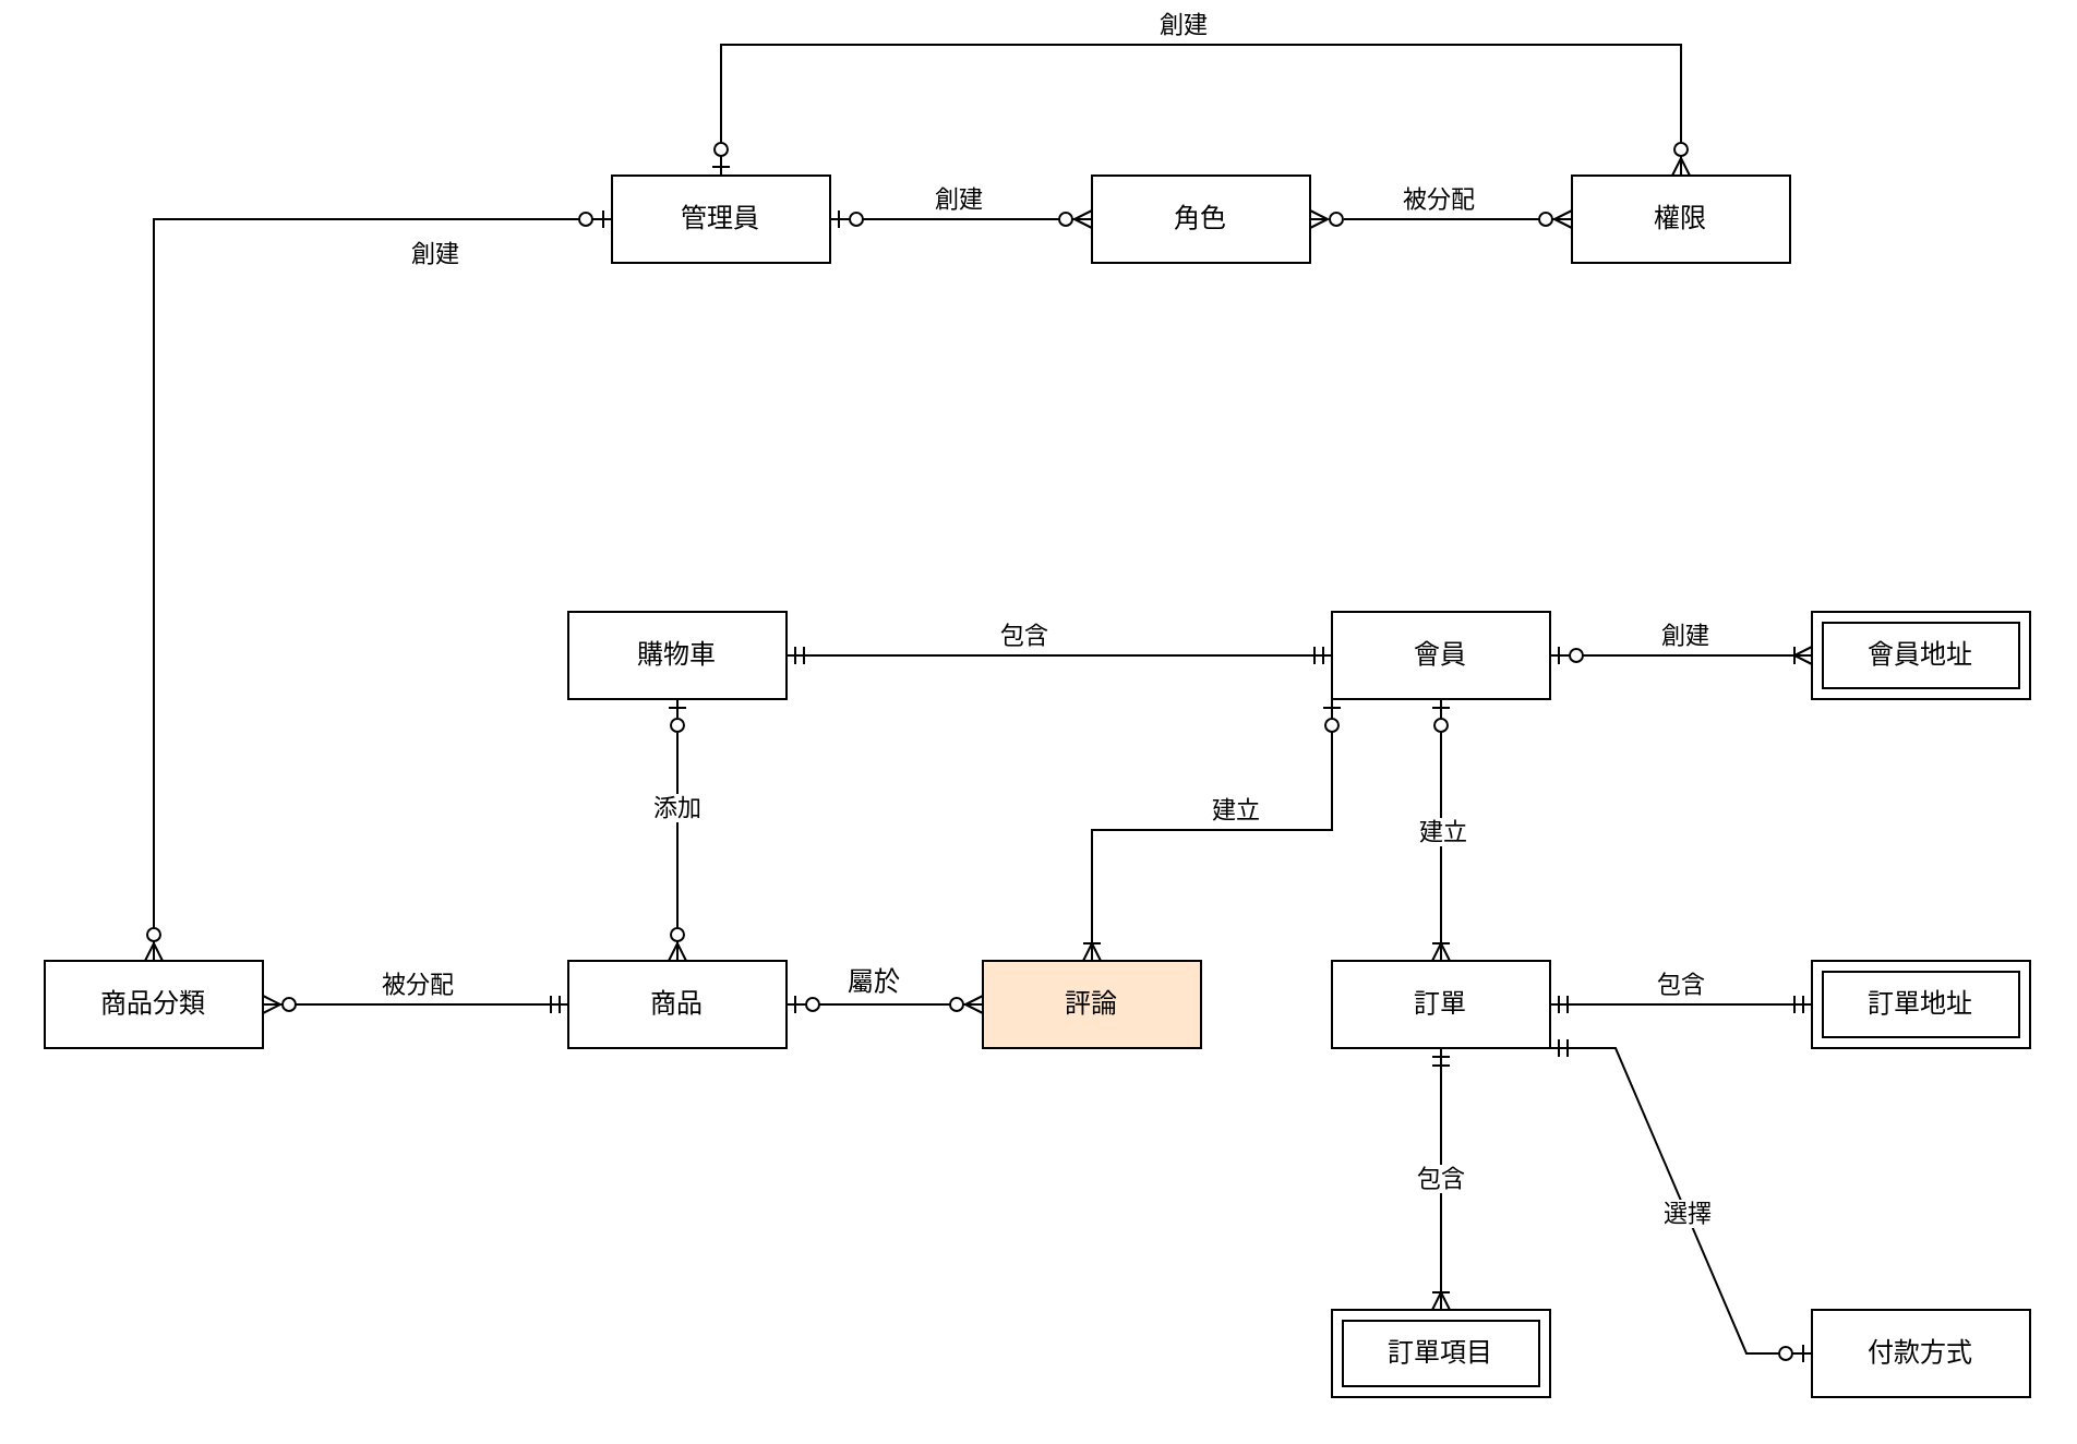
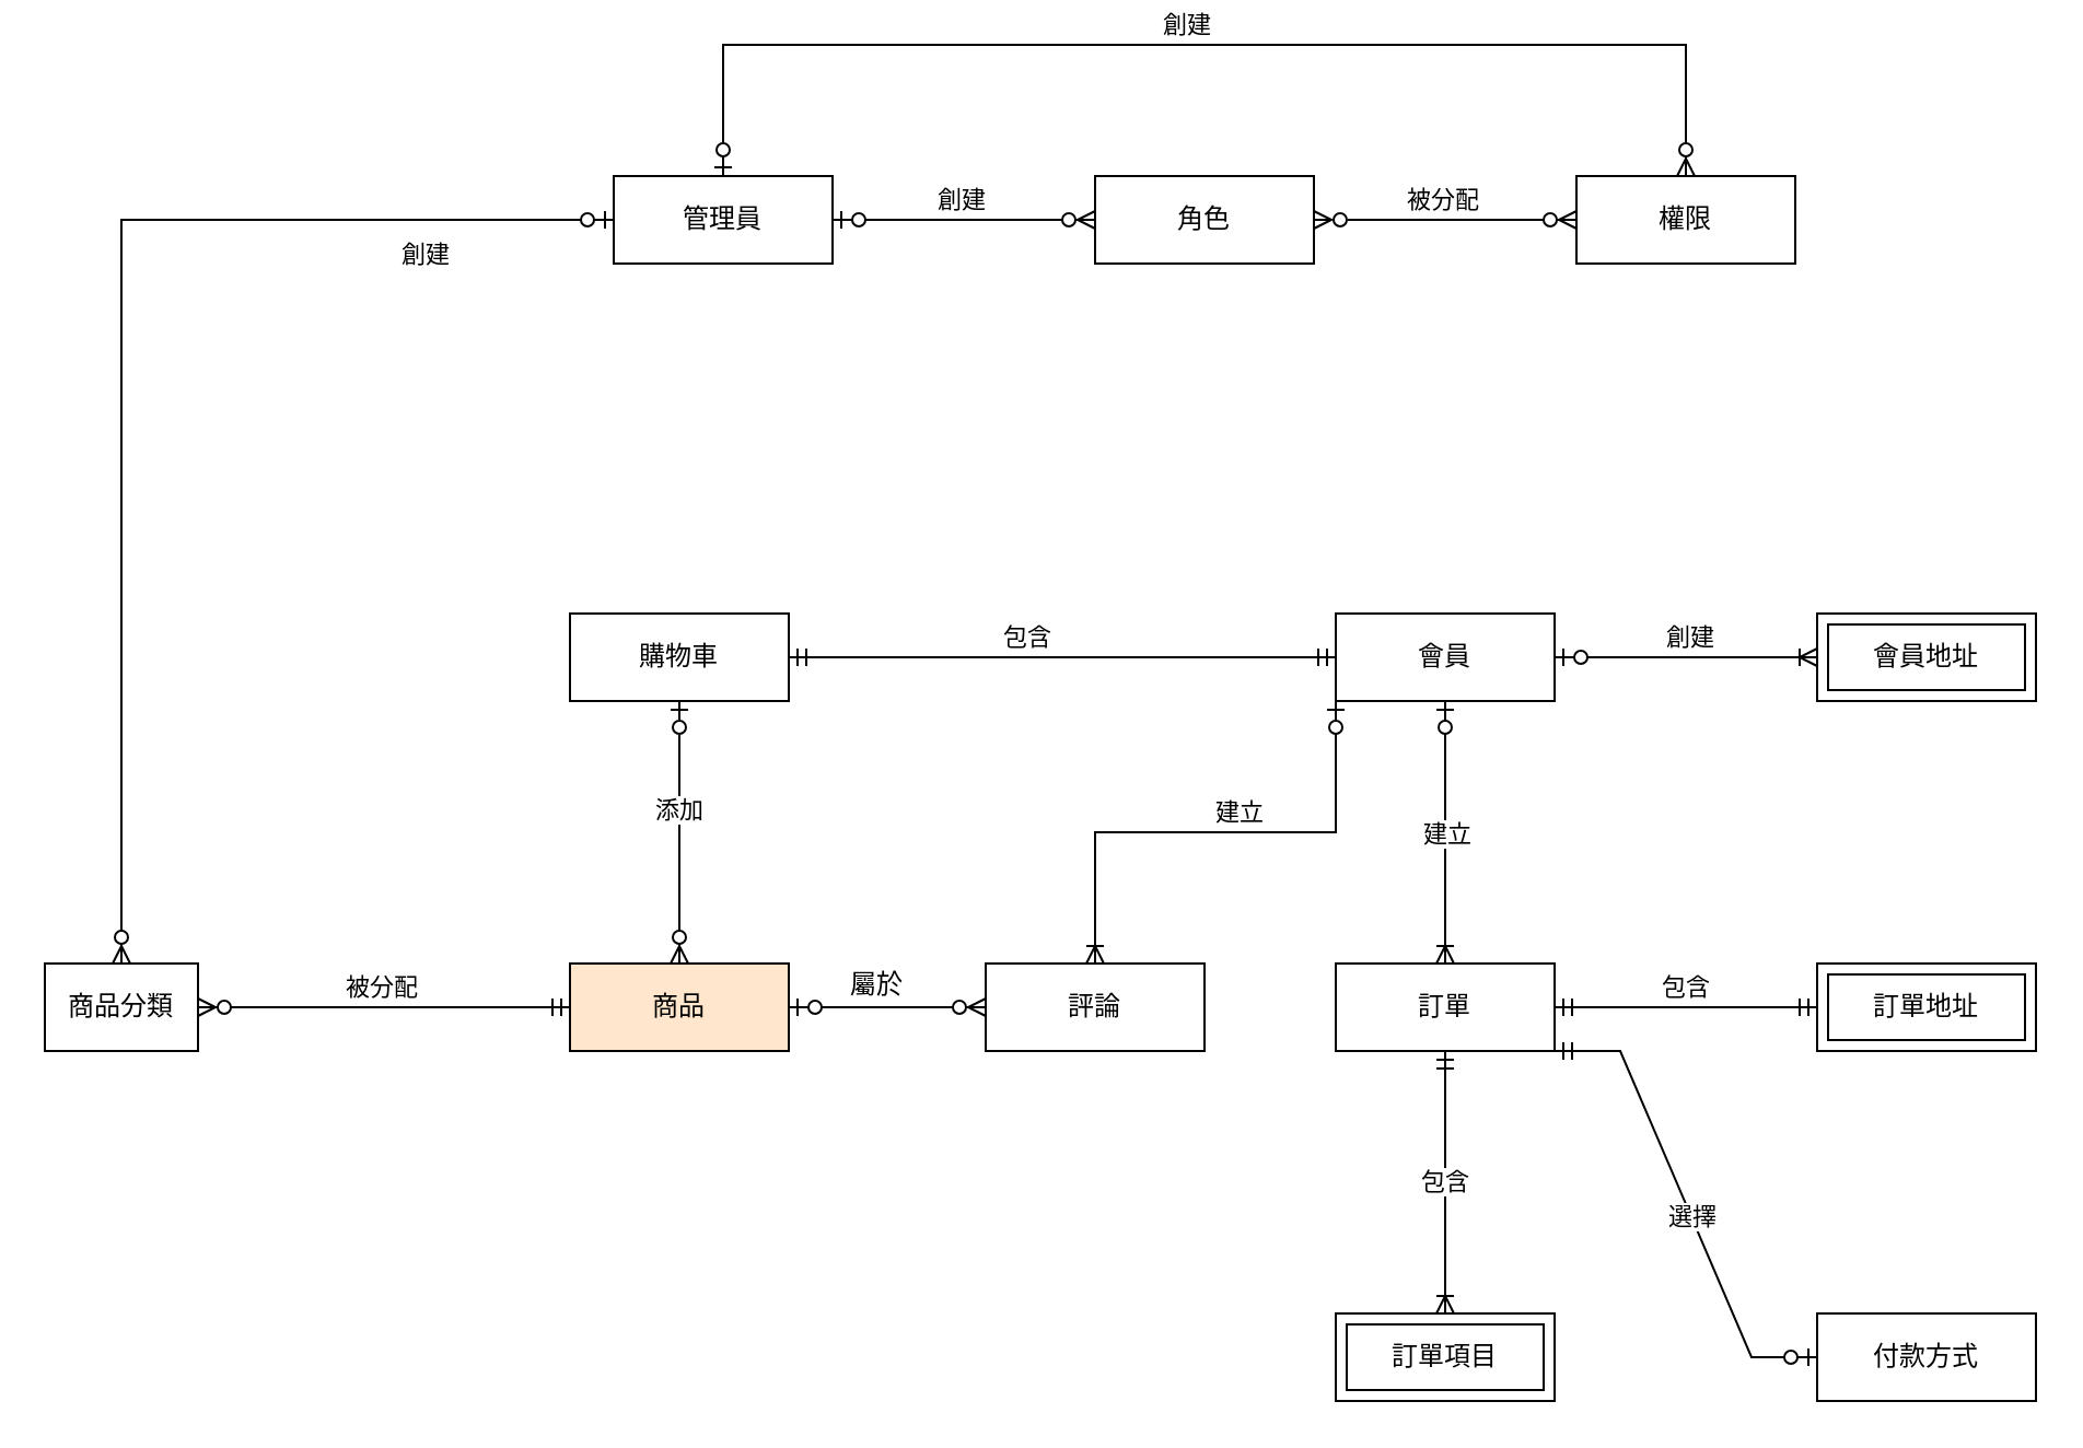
  <mxCell id="0" />
  <mxCell id="1" parent="0" />
  <mxCell id="2" value="會員" style="whiteSpace=wrap;html=1;align=center;" vertex="1" parent="1"><mxGeometry x="610" y="280" width="100" height="40" as="geometry" /></mxCell>
  <mxCell id="3" value="訂單" style="whiteSpace=wrap;html=1;align=center;" vertex="1" parent="1"><mxGeometry x="610" y="440" width="100" height="40" as="geometry" /></mxCell>
  <mxCell id="4" value="" style="edgeStyle=orthogonalEdgeStyle;fontSize=12;html=1;endArrow=ERoneToMany;startArrow=ERzeroToOne;rounded=0;exitX=0.5;exitY=1;exitDx=0;exitDy=0;entryX=0.5;entryY=0;entryDx=0;entryDy=0;" edge="1" parent="1" source="2" target="3"><mxGeometry width="100" height="100" relative="1" as="geometry"><mxPoint x="510" y="460" as="sourcePoint" /><mxPoint x="610" y="360" as="targetPoint" /></mxGeometry></mxCell>
  <mxCell id="5" value="建立" style="edgeLabel;html=1;align=center;verticalAlign=middle;resizable=0;points=[];" vertex="1" connectable="0" parent="4"><mxGeometry x="-0.198" y="1" relative="1" as="geometry"><mxPoint x="-1" y="12" as="offset" /></mxGeometry></mxCell>
  <mxCell id="6" value="" style="edgeStyle=orthogonalEdgeStyle;fontSize=12;html=1;endArrow=ERoneToMany;startArrow=ERzeroToOne;rounded=0;exitX=1;exitY=0.5;exitDx=0;exitDy=0;entryX=0;entryY=0.5;entryDx=0;entryDy=0;" edge="1" parent="1" source="2" target="16"><mxGeometry width="100" height="100" relative="1" as="geometry"><mxPoint x="840" y="410" as="sourcePoint" /><mxPoint x="830" y="300" as="targetPoint" /></mxGeometry></mxCell>
  <mxCell id="7" value="創建" style="edgeLabel;html=1;align=center;verticalAlign=middle;resizable=0;points=[];" vertex="1" connectable="0" parent="6"><mxGeometry x="0.012" y="-1" relative="1" as="geometry"><mxPoint y="-11" as="offset" /></mxGeometry></mxCell>
  <mxCell id="8" value="" style="edgeStyle=orthogonalEdgeStyle;fontSize=12;html=1;endArrow=ERmandOne;startArrow=ERmandOne;rounded=0;exitX=1;exitY=0.5;exitDx=0;exitDy=0;entryX=0;entryY=0.5;entryDx=0;entryDy=0;" edge="1" parent="1" source="3" target="17"><mxGeometry width="100" height="100" relative="1" as="geometry"><mxPoint x="840" y="410" as="sourcePoint" /><mxPoint x="810" y="470" as="targetPoint" /></mxGeometry></mxCell>
  <mxCell id="9" value="包含" style="edgeLabel;html=1;align=center;verticalAlign=middle;resizable=0;points=[];" vertex="1" connectable="0" parent="8"><mxGeometry x="-0.017" y="-1" relative="1" as="geometry"><mxPoint y="-11" as="offset" /></mxGeometry></mxCell>
  <mxCell id="10" value="" style="edgeStyle=orthogonalEdgeStyle;fontSize=12;html=1;endArrow=ERoneToMany;startArrow=ERmandOne;rounded=0;exitX=0.5;exitY=1;exitDx=0;exitDy=0;entryX=0.5;entryY=0;entryDx=0;entryDy=0;" edge="1" parent="1" source="3" target="18"><mxGeometry width="100" height="100" relative="1" as="geometry"><mxPoint x="660" y="580" as="sourcePoint" /><mxPoint x="660" y="600" as="targetPoint" /></mxGeometry></mxCell>
  <mxCell id="11" value="包含" style="edgeLabel;html=1;align=center;verticalAlign=middle;resizable=0;points=[];" vertex="1" connectable="0" parent="10"><mxGeometry x="-0.017" y="-1" relative="1" as="geometry"><mxPoint as="offset" /></mxGeometry></mxCell>
- <mxCell id="12" value="商品" style="whiteSpace=wrap;html=1;align=center;" vertex="1" parent="1"><mxGeometry x="260" y="440" width="100" height="40" as="geometry" /></mxCell>
+ <mxCell id="12" value="商品" style="whiteSpace=wrap;html=1;align=center;fillColor=#ffe6cc;" vertex="1" parent="1"><mxGeometry x="260" y="440" width="100" height="40" as="geometry" /></mxCell>
  <mxCell id="13" value="付款方式" style="whiteSpace=wrap;html=1;align=center;" vertex="1" parent="1"><mxGeometry x="830" y="600" width="100" height="40" as="geometry" /></mxCell>
  <mxCell id="14" value="" style="edgeStyle=entityRelationEdgeStyle;fontSize=12;html=1;endArrow=ERzeroToOne;startArrow=ERmandOne;rounded=0;exitX=1;exitY=1;exitDx=0;exitDy=0;entryX=0;entryY=0.5;entryDx=0;entryDy=0;" edge="1" parent="1" source="3" target="13"><mxGeometry width="100" height="100" relative="1" as="geometry"><mxPoint x="800" y="550" as="sourcePoint" /><mxPoint x="900" y="450" as="targetPoint" /></mxGeometry></mxCell>
  <mxCell id="15" value="選擇" style="edgeLabel;html=1;align=center;verticalAlign=middle;resizable=0;points=[];" vertex="1" connectable="0" parent="14"><mxGeometry x="0.051" relative="1" as="geometry"><mxPoint as="offset" /></mxGeometry></mxCell>
  <mxCell id="16" value="會員地址" style="shape=ext;margin=3;double=1;whiteSpace=wrap;html=1;align=center;" vertex="1" parent="1"><mxGeometry x="830" y="280" width="100" height="40" as="geometry" /></mxCell>
  <mxCell id="17" value="訂單地址" style="shape=ext;margin=3;double=1;whiteSpace=wrap;html=1;align=center;" vertex="1" parent="1"><mxGeometry x="830" y="440" width="100" height="40" as="geometry" /></mxCell>
  <mxCell id="18" value="訂單項目" style="shape=ext;margin=3;double=1;whiteSpace=wrap;html=1;align=center;" vertex="1" parent="1"><mxGeometry x="610" y="600" width="100" height="40" as="geometry" /></mxCell>
- <mxCell id="19" value="商品分類" style="whiteSpace=wrap;html=1;align=center;" vertex="1" parent="1"><mxGeometry x="20" y="440" width="100" height="40" as="geometry" /></mxCell>
+ <mxCell id="19" value="商品分類" style="whiteSpace=wrap;html=1;align=center;" vertex="1" parent="1"><mxGeometry x="20" y="440" width="70" height="40" as="geometry" /></mxCell>
  <mxCell id="20" value="" style="edgeStyle=orthogonalEdgeStyle;fontSize=12;html=1;endArrow=ERzeroToMany;startArrow=ERmandOne;rounded=0;exitX=0;exitY=0.5;exitDx=0;exitDy=0;entryX=1;entryY=0.5;entryDx=0;entryDy=0;" edge="1" parent="1" source="12" target="19"><mxGeometry width="100" height="100" relative="1" as="geometry"><mxPoint x="120" y="630" as="sourcePoint" /><mxPoint x="220" y="530" as="targetPoint" /></mxGeometry></mxCell>
  <mxCell id="21" value="被分配" style="edgeLabel;html=1;align=center;verticalAlign=middle;resizable=0;points=[];" vertex="1" connectable="0" parent="20"><mxGeometry x="0.112" y="1" relative="1" as="geometry"><mxPoint x="8" y="-11" as="offset" /></mxGeometry></mxCell>
  <mxCell id="22" value="管理員" style="whiteSpace=wrap;html=1;align=center;" vertex="1" parent="1"><mxGeometry x="280" y="80" width="100" height="40" as="geometry" /></mxCell>
  <mxCell id="23" value="" style="edgeStyle=orthogonalEdgeStyle;fontSize=12;html=1;endArrow=ERzeroToMany;startArrow=ERzeroToOne;rounded=0;exitX=0;exitY=0.5;exitDx=0;exitDy=0;entryX=0.5;entryY=0;entryDx=0;entryDy=0;" edge="1" parent="1" source="22" target="19"><mxGeometry width="100" height="100" relative="1" as="geometry"><mxPoint x="110" y="420" as="sourcePoint" /><mxPoint x="210" y="320" as="targetPoint" /></mxGeometry></mxCell>
  <mxCell id="24" value="創建" style="edgeLabel;html=1;align=center;verticalAlign=middle;resizable=0;points=[];" vertex="1" connectable="0" parent="23"><mxGeometry x="-0.367" y="2" relative="1" as="geometry"><mxPoint x="92" y="13" as="offset" /></mxGeometry></mxCell>
  <mxCell id="25" value="角色" style="whiteSpace=wrap;html=1;align=center;" vertex="1" parent="1"><mxGeometry x="500" y="80" width="100" height="40" as="geometry" /></mxCell>
  <mxCell id="26" value="權限" style="whiteSpace=wrap;html=1;align=center;" vertex="1" parent="1"><mxGeometry x="720" y="80" width="100" height="40" as="geometry" /></mxCell>
  <mxCell id="27" value="" style="edgeStyle=orthogonalEdgeStyle;fontSize=12;html=1;endArrow=ERzeroToMany;startArrow=ERzeroToOne;rounded=0;entryX=0;entryY=0.5;entryDx=0;entryDy=0;exitX=1;exitY=0.5;exitDx=0;exitDy=0;" edge="1" parent="1" source="22" target="25"><mxGeometry width="100" height="100" relative="1" as="geometry"><mxPoint x="380" as="sourcePoint" y="200" /><mxPoint x="480" y="100" as="targetPoint" /></mxGeometry></mxCell>
  <mxCell id="28" value="創建" style="edgeLabel;html=1;align=center;verticalAlign=middle;resizable=0;points=[];" vertex="1" connectable="0" parent="27"><mxGeometry x="-0.031" y="-1" relative="1" as="geometry"><mxPoint y="-11" as="offset" /></mxGeometry></mxCell>
  <mxCell id="29" value="" style="edgeStyle=orthogonalEdgeStyle;fontSize=12;html=1;endArrow=ERzeroToMany;startArrow=ERzeroToOne;rounded=0;entryX=0.5;entryY=0;entryDx=0;entryDy=0;exitX=0.5;exitY=0;exitDx=0;exitDy=0;" edge="1" parent="1" source="22" target="26"><mxGeometry width="100" height="100" relative="1" as="geometry"><mxPoint x="329.99" y="29.97" as="sourcePoint" /><mxPoint x="769.99" y="29.97" as="targetPoint" /><Array as="points"><mxPoint x="330" y="20" /><mxPoint x="770" y="20" /></Array></mxGeometry></mxCell>
  <mxCell id="30" value="創建" style="edgeLabel;html=1;align=center;verticalAlign=middle;resizable=0;points=[];" vertex="1" connectable="0" parent="29"><mxGeometry x="-0.031" y="-1" relative="1" as="geometry"><mxPoint y="-11" as="offset" /></mxGeometry></mxCell>
  <mxCell id="31" value="" style="edgeStyle=orthogonalEdgeStyle;fontSize=12;html=1;endArrow=ERzeroToMany;startArrow=ERzeroToMany;rounded=0;entryX=0;entryY=0.5;entryDx=0;entryDy=0;exitX=1;exitY=0.5;exitDx=0;exitDy=0;startFill=0;" edge="1" parent="1" source="25" target="26"><mxGeometry width="100" height="100" relative="1" as="geometry"><mxPoint x="550" y="160" as="sourcePoint" /><mxPoint x="670" y="160" as="targetPoint" /></mxGeometry></mxCell>
  <mxCell id="32" value="被分配" style="edgeLabel;html=1;align=center;verticalAlign=middle;resizable=0;points=[];" vertex="1" connectable="0" parent="31"><mxGeometry x="-0.031" y="-1" relative="1" as="geometry"><mxPoint y="-11" as="offset" /></mxGeometry></mxCell>
  <mxCell id="33" value="購物車" style="whiteSpace=wrap;html=1;align=center;" vertex="1" parent="1"><mxGeometry x="260" y="280" width="100" height="40" as="geometry" /></mxCell>
  <mxCell id="34" value="" style="edgeStyle=orthogonalEdgeStyle;fontSize=12;html=1;endArrow=ERmandOne;startArrow=ERmandOne;rounded=0;entryX=0;entryY=0.5;entryDx=0;entryDy=0;exitX=1;exitY=0.5;exitDx=0;exitDy=0;endFill=0;" edge="1" parent="1" source="33" target="2"><mxGeometry width="100" height="100" relative="1" as="geometry"><mxPoint x="370" y="420" as="sourcePoint" /><mxPoint x="470" y="320" as="targetPoint" /></mxGeometry></mxCell>
  <mxCell id="35" value="包含" style="edgeLabel;html=1;align=center;verticalAlign=middle;resizable=0;points=[];" vertex="1" connectable="0" parent="34"><mxGeometry x="-0.139" relative="1" as="geometry"><mxPoint y="-10" as="offset" /></mxGeometry></mxCell>
  <mxCell id="36" value="" style="edgeStyle=orthogonalEdgeStyle;fontSize=12;html=1;endArrow=ERzeroToMany;startArrow=ERzeroToOne;rounded=0;exitX=0.5;exitY=1;exitDx=0;exitDy=0;entryX=0.5;entryY=0;entryDx=0;entryDy=0;startFill=0;" edge="1" parent="1" source="33" target="12"><mxGeometry width="100" height="100" relative="1" as="geometry"><mxPoint x="300" y="450" as="sourcePoint" /><mxPoint x="400" y="350" as="targetPoint" /></mxGeometry></mxCell>
  <mxCell id="37" value="添加" style="edgeLabel;html=1;align=center;verticalAlign=middle;resizable=0;points=[];" vertex="1" connectable="0" parent="36"><mxGeometry x="-0.176" y="-1" relative="1" as="geometry"><mxPoint as="offset" /></mxGeometry></mxCell>
- <mxCell id="38" value="評論" style="whiteSpace=wrap;html=1;align=center;fillColor=#ffe6cc;" vertex="1" parent="1"><mxGeometry x="450" y="440" width="100" height="40" as="geometry" /></mxCell>
+ <mxCell id="38" value="評論" style="whiteSpace=wrap;html=1;align=center;" vertex="1" parent="1"><mxGeometry x="450" y="440" width="100" height="40" as="geometry" /></mxCell>
  <mxCell id="39" value="" style="edgeStyle=orthogonalEdgeStyle;fontSize=12;html=1;endArrow=ERoneToMany;startArrow=ERzeroToOne;rounded=0;exitX=0;exitY=1;exitDx=0;exitDy=0;entryX=0.5;entryY=0;entryDx=0;entryDy=0;" edge="1" parent="1" source="2" target="38"><mxGeometry width="100" height="100" relative="1" as="geometry"><mxPoint x="420" y="490" as="sourcePoint" /><mxPoint x="520" y="390" as="targetPoint" /></mxGeometry></mxCell>
  <mxCell id="40" value="建立" style="edgeLabel;html=1;align=center;verticalAlign=middle;resizable=0;points=[];" vertex="1" connectable="0" parent="39"><mxGeometry x="-0.213" relative="1" as="geometry"><mxPoint x="-14" y="-10" as="offset" /></mxGeometry></mxCell>
  <mxCell id="41" value="屬於" style="edgeStyle=orthogonalEdgeStyle;fontSize=12;html=1;endArrow=ERzeroToMany;startArrow=ERzeroToOne;rounded=0;entryX=0;entryY=0.5;entryDx=0;entryDy=0;exitX=1;exitY=0.5;exitDx=0;exitDy=0;" edge="1" parent="1" source="12" target="38"><mxGeometry x="-0.111" y="10" width="100" height="100" relative="1" as="geometry"><mxPoint x="420" y="490" as="sourcePoint" /><mxPoint x="520" y="390" as="targetPoint" /><mxPoint as="offset" /></mxGeometry></mxCell>
